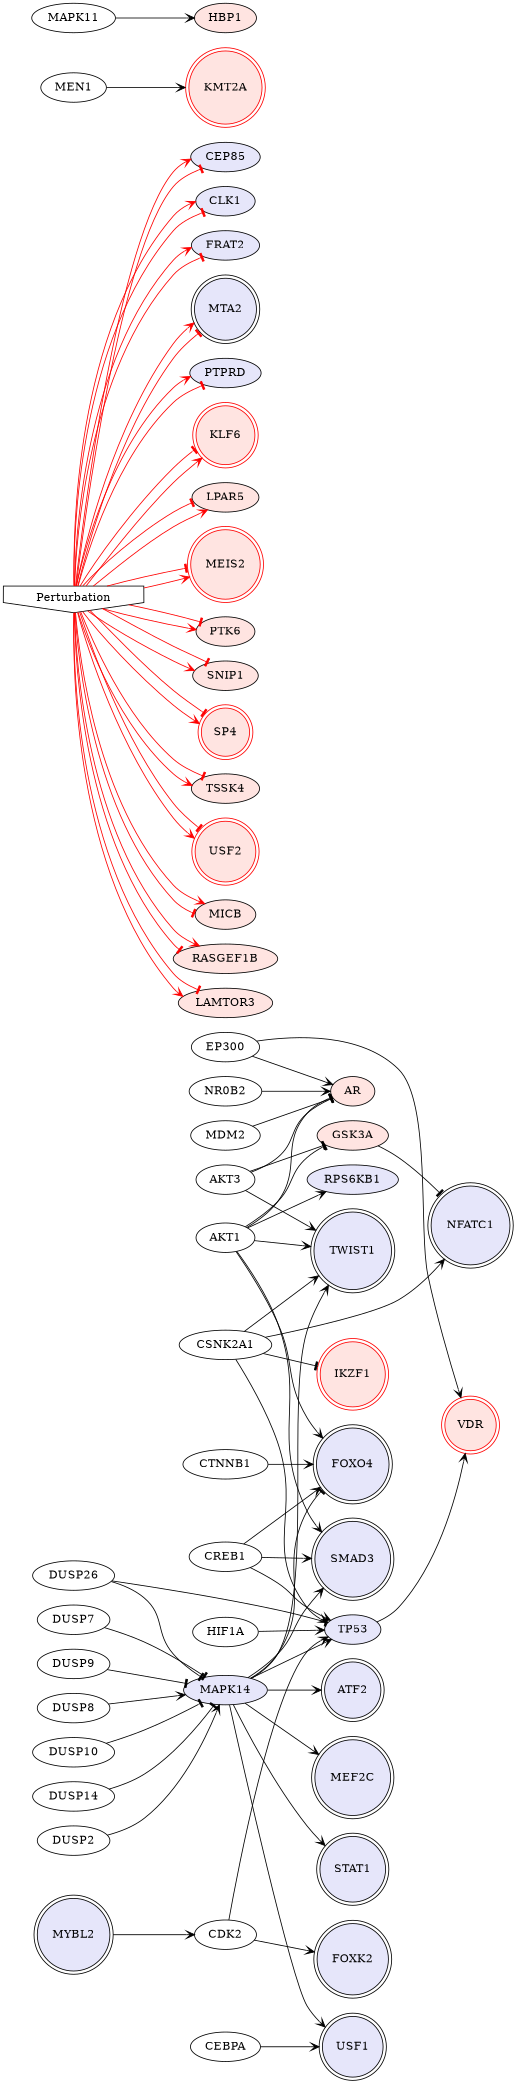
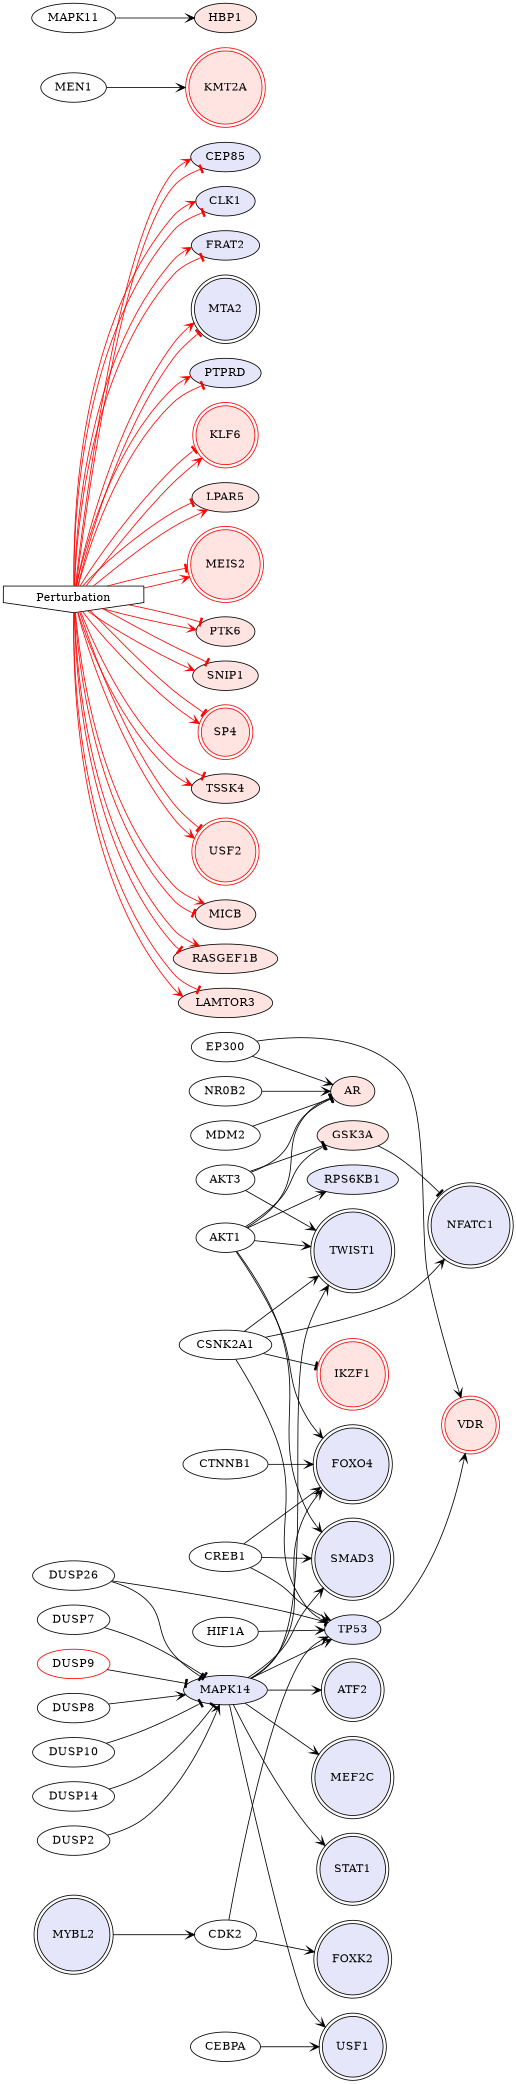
  digraph {
    rankdir=LR
    node [style=filled]
    edge [arrowhead=vee color=NA penwidth=1]
    TP53 [fillcolor=lavender]
    VDR [color=red fillcolor=mistyrose shape=doublecircle]
    HIF1A [style=""]
    FOXO4 [color=black fillcolor=lavender shape=doublecircle]
    AKT1 [style=""]
    SMAD3 [color=black fillcolor=lavender shape=doublecircle]
    GSK3A [fillcolor=mistyrose]
    TWIST1 [color=black fillcolor=lavender shape=doublecircle]
    AR [fillcolor=mistyrose]
    RPS6KB1 [fillcolor=lavender]
    NFATC1 [color=black fillcolor=lavender shape=doublecircle]
    CTNNB1 [style=""]
    MAPK14 [fillcolor=lavender]
    USF1 [color=black fillcolor=lavender shape=doublecircle]
    ATF2 [color=black fillcolor=lavender shape=doublecircle]
    MEF2C [color=black fillcolor=lavender shape=doublecircle]
    STAT1 [color=black fillcolor=lavender shape=doublecircle]
    CREB1 [style=""]
    DUSP10 [style=""]
    CSNK2A1 [style=""]
    IKZF1 [color=red fillcolor=mistyrose shape=doublecircle]
    CDK2 [style=""]
    FOXK2 [color=black fillcolor=lavender shape=doublecircle]
    MYBL2 [color=black fillcolor=lavender shape=doublecircle]
    CEBPA [style=""]
    Perturbation [color=black fillcolor=white shape=invhouse]
    CEP85 [fillcolor=lavender]
    CLK1 [fillcolor=lavender]
    FRAT2 [fillcolor=lavender]
    MTA2 [color=black fillcolor=lavender shape=doublecircle]
    PTPRD [fillcolor=lavender]
    KLF6 [color=red fillcolor=mistyrose shape=doublecircle]
    LPAR5 [fillcolor=mistyrose]
    MEIS2 [color=red fillcolor=mistyrose shape=doublecircle]
    PTK6 [fillcolor=mistyrose]
    SNIP1 [fillcolor=mistyrose]
    SP4 [color=red fillcolor=mistyrose shape=doublecircle]
    TSSK4 [fillcolor=mistyrose]
    USF2 [color=red fillcolor=mistyrose shape=doublecircle]
    MICB [fillcolor=mistyrose]
    RASGEF1B [fillcolor=mistyrose]
    LAMTOR3 [fillcolor=mistyrose]
    KMT2A [color=red fillcolor=mistyrose shape=doublecircle]
    MEN1 [style=""]
    NR0B2 [style=""]
    HBP1 [fillcolor=mistyrose]
    MAPK11 [style=""]
    EP300 [style=""]
    MDM2 [style=""]
    DUSP14 [style=""]
    DUSP2 [style=""]
    AKT3 [style=""]
    DUSP7 [style=""]
-   DUSP9 [style=""]
+   DUSP9 [color=red style=""]
    DUSP26 [style=""]
    DUSP8 [style=""]
    TP53 -> VDR [color=black]
    HIF1A -> TP53
    AKT1 -> FOXO4
    AKT1 -> SMAD3
    AKT1 -> GSK3A [arrowhead=tee]
    AKT1 -> TWIST1
    AKT1 -> AR [arrowhead=tee]
    AKT1 -> RPS6KB1
    GSK3A -> NFATC1 [arrowhead=tee color=black]
    CTNNB1 -> FOXO4
    MAPK14 -> TP53 [color=black]
-   MAPK14 -> FOXO4 [arrowhead=tee color=black]
+   MAPK14 -> FOXO4 [color=black]
    MAPK14 -> SMAD3 [color=black]
    MAPK14 -> TWIST1 [color=black]
    MAPK14 -> USF1 [color=black]
    MAPK14 -> ATF2 [color=black]
    MAPK14 -> MEF2C [color=black]
    MAPK14 -> STAT1 [color=black]
    CREB1 -> TP53
    CREB1 -> FOXO4
    CREB1 -> SMAD3
    DUSP10 -> MAPK14 [arrowhead=tee]
    CSNK2A1 -> TP53
    CSNK2A1 -> TWIST1
    CSNK2A1 -> NFATC1
    CSNK2A1 -> IKZF1 [arrowhead=tee]
    CDK2 -> TP53
    CDK2 -> FOXK2
    MYBL2 -> CDK2
    CEBPA -> USF1
    Perturbation -> CEP85 [arrowhead=tee color=red]
    Perturbation -> CEP85 [color=red]
    Perturbation -> CLK1 [arrowhead=tee color=red]
    Perturbation -> CLK1 [color=red]
    Perturbation -> FRAT2 [arrowhead=tee color=red]
    Perturbation -> FRAT2 [color=red]
    Perturbation -> MTA2 [arrowhead=tee color=red]
    Perturbation -> MTA2 [color=red]
    Perturbation -> PTPRD [arrowhead=tee color=red]
    Perturbation -> PTPRD [color=red]
    Perturbation -> KLF6 [color=red]
    Perturbation -> KLF6 [arrowhead=tee color=red]
    Perturbation -> LPAR5 [color=red]
    Perturbation -> LPAR5 [arrowhead=tee color=red]
    Perturbation -> MEIS2 [color=red]
    Perturbation -> MEIS2 [arrowhead=tee color=red]
    Perturbation -> PTK6 [color=red]
    Perturbation -> PTK6 [arrowhead=tee color=red]
    Perturbation -> SNIP1 [color=red]
    Perturbation -> SNIP1 [arrowhead=tee color=red]
    Perturbation -> SP4 [color=red]
    Perturbation -> SP4 [arrowhead=tee color=red]
    Perturbation -> TSSK4 [color=red]
    Perturbation -> TSSK4 [arrowhead=tee color=red]
    Perturbation -> USF2 [color=red]
    Perturbation -> USF2 [arrowhead=tee color=red]
    Perturbation -> MICB [arrowhead=tee color=red]
    Perturbation -> MICB [color=red]
    Perturbation -> RASGEF1B [arrowhead=tee color=red]
    Perturbation -> RASGEF1B [color=red]
    Perturbation -> LAMTOR3 [color=red]
    Perturbation -> LAMTOR3 [arrowhead=tee color=red]
    MEN1 -> KMT2A
    NR0B2 -> AR
    MAPK11 -> HBP1
    EP300 -> VDR
    EP300 -> AR
    MDM2 -> AR [arrowhead=tee]
    DUSP14 -> MAPK14 [arrowhead=tee]
    DUSP2 -> MAPK14
    AKT3 -> GSK3A [arrowhead=tee]
    AKT3 -> TWIST1
    AKT3 -> AR [arrowhead=tee]
    DUSP7 -> MAPK14 [arrowhead=tee color=black]
    DUSP9 -> MAPK14 [arrowhead=tee]
    DUSP26 -> TP53 [arrowhead=tee]
    DUSP26 -> MAPK14 [arrowhead=tee]
    DUSP8 -> MAPK14
  }
